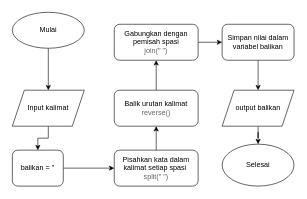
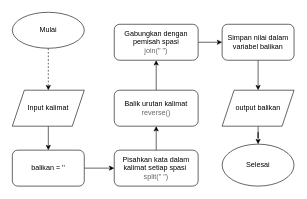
  <mxCell id="0" />
  <mxCell id="1" parent="0" />
- <mxCell id="2" value="" style="edgeStyle=orthogonalEdgeStyle;rounded=0;orthogonalLoop=1;jettySize=auto;html=1;" edge="1" parent="1" source="3" target="5"><mxGeometry relative="1" as="geometry" /></mxCell>
+ <mxCell id="2" value="" style="edgeStyle=orthogonalEdgeStyle;rounded=0;orthogonalLoop=1;jettySize=auto;html=1;dashed=1;" edge="1" parent="1" source="3" target="5"><mxGeometry relative="1" as="geometry" /></mxCell>
  <mxCell id="3" value="Mulai" style="ellipse;whiteSpace=wrap;html=1;" vertex="1" parent="1"><mxGeometry x="20" y="20" width="120" height="60" as="geometry" /></mxCell>
  <mxCell id="4" value="" style="edgeStyle=orthogonalEdgeStyle;rounded=0;orthogonalLoop=1;jettySize=auto;html=1;" edge="1" parent="1" source="5" target="7"><mxGeometry relative="1" as="geometry" /></mxCell>
  <mxCell id="5" value="Input kalimat" style="shape=parallelogram;perimeter=parallelogramPerimeter;whiteSpace=wrap;html=1;fixedSize=1;" vertex="1" parent="1"><mxGeometry x="20" y="150" width="120" height="60" as="geometry" /></mxCell>
  <mxCell id="6" value="" style="edgeStyle=orthogonalEdgeStyle;rounded=0;orthogonalLoop=1;jettySize=auto;html=1;entryX=0;entryY=0.5;entryDx=0;entryDy=0;" edge="1" parent="1" source="7" target="9"><mxGeometry relative="1" as="geometry"><mxPoint x="185" y="280" as="targetPoint" /></mxGeometry></mxCell>
- <mxCell id="7" value="balikan = ''" style="rounded=1;whiteSpace=wrap;html=1;" vertex="1" parent="1"><mxGeometry x="20" y="250" width="85" height="60" as="geometry" /></mxCell>
+ <mxCell id="7" value="balikan = ''" style="rounded=1;whiteSpace=wrap;html=1;" vertex="1" parent="1"><mxGeometry x="20" y="250" width="120" height="60" as="geometry" /></mxCell>
  <mxCell id="8" value="" style="edgeStyle=orthogonalEdgeStyle;rounded=0;orthogonalLoop=1;jettySize=auto;html=1;" edge="1" parent="1" source="9" target="11"><mxGeometry relative="1" as="geometry" /></mxCell>
  <mxCell id="9" value="Pisahkan kata dalam kalimat setiap spasi&amp;nbsp;&lt;br&gt;&lt;font color=&quot;#666666&quot;&gt;split(&quot; &quot;)&lt;/font&gt;" style="rounded=1;whiteSpace=wrap;html=1;" vertex="1" parent="1"><mxGeometry x="190" y="250" width="140" height="60" as="geometry" /></mxCell>
  <mxCell id="10" value="" style="edgeStyle=orthogonalEdgeStyle;rounded=0;orthogonalLoop=1;jettySize=auto;html=1;" edge="1" parent="1" source="11" target="13"><mxGeometry relative="1" as="geometry" /></mxCell>
  <mxCell id="11" value="Balik urutan kalimat&lt;br&gt;&lt;font color=&quot;#666666&quot;&gt;reverse()&lt;/font&gt;" style="whiteSpace=wrap;html=1;rounded=1;" vertex="1" parent="1"><mxGeometry x="190" y="150" width="140" height="60" as="geometry" /></mxCell>
  <mxCell id="12" value="" style="edgeStyle=orthogonalEdgeStyle;rounded=0;orthogonalLoop=1;jettySize=auto;html=1;" edge="1" parent="1" source="13" target="15"><mxGeometry relative="1" as="geometry" /></mxCell>
  <mxCell id="13" value="Gabungkan dengan pemisah spasi&lt;br&gt;&lt;font color=&quot;#666666&quot;&gt;join(&quot; &quot;)&lt;/font&gt;" style="whiteSpace=wrap;html=1;rounded=1;" vertex="1" parent="1"><mxGeometry x="190" y="40" width="140" height="60" as="geometry" /></mxCell>
  <mxCell id="14" value="" style="edgeStyle=orthogonalEdgeStyle;rounded=0;orthogonalLoop=1;jettySize=auto;html=1;" edge="1" parent="1" source="15" target="17"><mxGeometry relative="1" as="geometry" /></mxCell>
  <mxCell id="15" value="Simpan nilai dalam variabel balikan" style="rounded=1;whiteSpace=wrap;html=1;" vertex="1" parent="1"><mxGeometry x="370" y="40" width="120" height="60" as="geometry" /></mxCell>
  <mxCell id="16" value="" style="edgeStyle=orthogonalEdgeStyle;rounded=0;orthogonalLoop=1;jettySize=auto;html=1;" edge="1" parent="1" source="17" target="18"><mxGeometry relative="1" as="geometry" /></mxCell>
  <mxCell id="17" value="output balikan" style="shape=parallelogram;perimeter=parallelogramPerimeter;whiteSpace=wrap;html=1;fixedSize=1;" vertex="1" parent="1"><mxGeometry x="370" y="150" width="120" height="60" as="geometry" /></mxCell>
  <mxCell id="18" value="Selesai" style="ellipse;whiteSpace=wrap;html=1;" vertex="1" parent="1"><mxGeometry x="370" y="240" width="120" height="70" as="geometry" /></mxCell>
